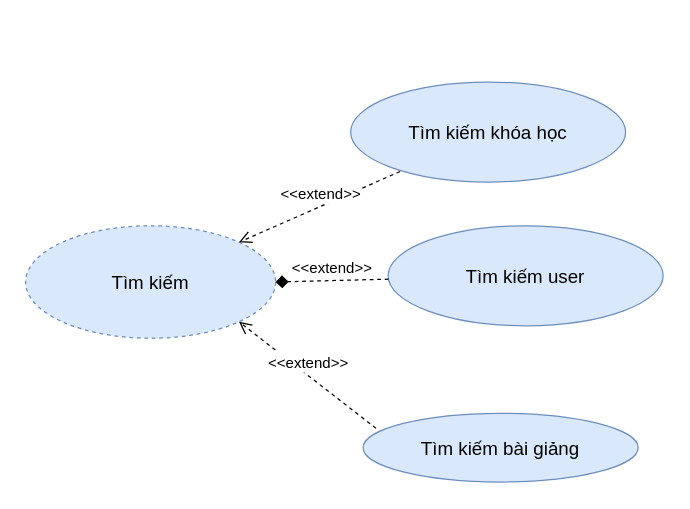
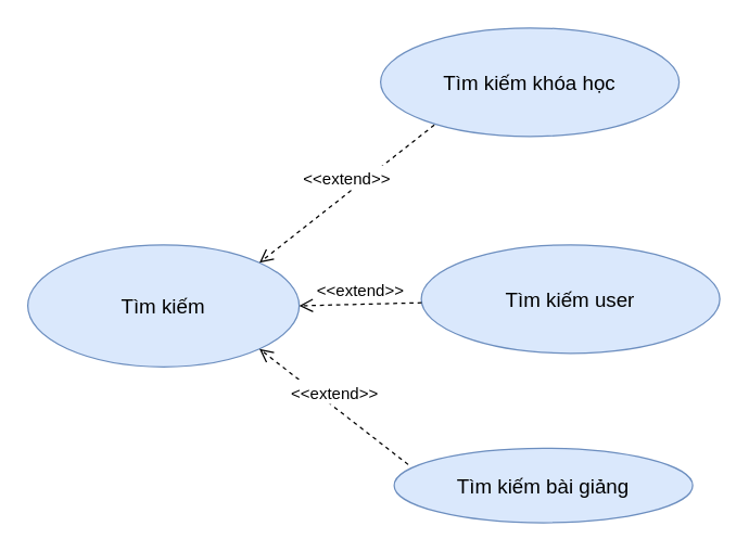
  <mxCell id="0" />
  <mxCell id="1" parent="0" />
- <mxCell id="2" value="&lt;span style=&quot;font-size: 15px&quot;&gt;Tìm kiếm&lt;/span&gt;" style="ellipse;whiteSpace=wrap;html=1;fillColor=#dae8fc;strokeColor=#6c8ebf;dashed=1;" vertex="1" parent="1"><mxGeometry x="20" y="180" width="200" height="90" as="geometry" /></mxCell>
- <mxCell id="3" value="&lt;font style=&quot;font-size: 15px&quot;&gt;Tìm kiếm khóa&amp;nbsp;học&lt;/font&gt;" style="ellipse;whiteSpace=wrap;html=1;fillColor=#dae8fc;strokeColor=#6c8ebf;" vertex="1" parent="1"><mxGeometry x="280" y="65" width="220" height="80" as="geometry" /></mxCell>
+ <mxCell id="2" value="&lt;span style=&quot;font-size: 15px&quot;&gt;Tìm kiếm&lt;/span&gt;" style="ellipse;whiteSpace=wrap;html=1;fillColor=#dae8fc;strokeColor=#6c8ebf;" vertex="1" parent="1"><mxGeometry x="20" y="180" width="200" height="90" as="geometry" /></mxCell>
+ <mxCell id="3" value="&lt;font style=&quot;font-size: 15px&quot;&gt;Tìm kiếm khóa&amp;nbsp;học&lt;/font&gt;" style="ellipse;whiteSpace=wrap;html=1;fillColor=#dae8fc;strokeColor=#6c8ebf;" vertex="1" parent="1"><mxGeometry x="280" y="20" width="220" height="80" as="geometry" /></mxCell>
  <mxCell id="4" value="&lt;font style=&quot;font-size: 12px&quot;&gt;&amp;lt;&amp;lt;extend&amp;gt;&amp;gt;&lt;/font&gt;" style="html=1;verticalAlign=bottom;endArrow=open;dashed=1;endSize=8;rounded=0;fontSize=15;entryX=1;entryY=0;entryDx=0;entryDy=0;exitX=0.18;exitY=0.895;exitDx=0;exitDy=0;exitPerimeter=0;" edge="1" parent="1" source="3" target="2"><mxGeometry relative="1" as="geometry"><mxPoint x="415" y="270" as="sourcePoint" /><mxPoint x="240" y="190" as="targetPoint" /></mxGeometry></mxCell>
  <mxCell id="5" value="&lt;font style=&quot;font-size: 15px&quot;&gt;Tìm kiếm user&lt;/font&gt;" style="ellipse;whiteSpace=wrap;html=1;fillColor=#dae8fc;strokeColor=#6c8ebf;" vertex="1" parent="1"><mxGeometry x="310" y="180" width="220" height="80" as="geometry" /></mxCell>
  <mxCell id="6" value="&lt;font style=&quot;font-size: 15px&quot;&gt;Tìm kiếm bài giảng&lt;/font&gt;" style="ellipse;whiteSpace=wrap;html=1;fillColor=#dae8fc;strokeColor=#6c8ebf;" vertex="1" parent="1"><mxGeometry x="290" y="330" width="220" height="55" as="geometry" /></mxCell>
- <mxCell id="7" value="&lt;font style=&quot;font-size: 12px&quot;&gt;&amp;lt;&amp;lt;extend&amp;gt;&amp;gt;&lt;/font&gt;" style="html=1;verticalAlign=bottom;endArrow=diamond;dashed=1;endSize=8;rounded=0;fontSize=15;entryX=1;entryY=0.5;entryDx=0;entryDy=0;" edge="1" parent="1" source="5" target="2"><mxGeometry relative="1" as="geometry"><mxPoint x="329.6" y="101.6" as="sourcePoint" /><mxPoint x="200.711" y="203.18" as="targetPoint" /></mxGeometry></mxCell>
+ <mxCell id="7" value="&lt;font style=&quot;font-size: 12px&quot;&gt;&amp;lt;&amp;lt;extend&amp;gt;&amp;gt;&lt;/font&gt;" style="html=1;verticalAlign=bottom;endArrow=open;dashed=1;endSize=8;rounded=0;fontSize=15;entryX=1;entryY=0.5;entryDx=0;entryDy=0;" edge="1" parent="1" source="5" target="2"><mxGeometry relative="1" as="geometry"><mxPoint x="329.6" y="101.6" as="sourcePoint" /><mxPoint x="200.711" y="203.18" as="targetPoint" /></mxGeometry></mxCell>
  <mxCell id="8" value="&lt;font style=&quot;font-size: 12px&quot;&gt;&amp;lt;&amp;lt;extend&amp;gt;&amp;gt;&lt;/font&gt;" style="html=1;verticalAlign=bottom;endArrow=open;dashed=1;endSize=8;rounded=0;fontSize=15;exitX=0.047;exitY=0.22;exitDx=0;exitDy=0;exitPerimeter=0;entryX=1;entryY=1;entryDx=0;entryDy=0;" edge="1" parent="1" source="6" target="2"><mxGeometry relative="1" as="geometry"><mxPoint x="339.6" y="111.6" as="sourcePoint" /><mxPoint x="210.711" y="213.18" as="targetPoint" /></mxGeometry></mxCell>
